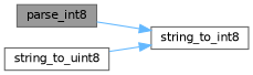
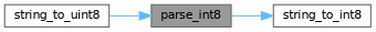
  digraph {
    rankdir=RL
    node [color=grey40 fillcolor=white fontname=Helvetica fontsize=10 shape=box style=filled]
    edge [color=steelblue1 dir=back fontname=Helvetica fontsize=10 labelfontname=Helvetica labelfontsize=10 style=solid]
    n1 [color=gray40 fillcolor=grey60 fontcolor=black height=0.2 label=parse_int8 width=0.4]
    n2 [height=0.2 label=string_to_uint8 width=0.4]
    n3 [height=0.2 label=string_to_int8 width=0.4]
-   n3 -> n2
+   n1 -> n2
    n3 -> n1
  }
